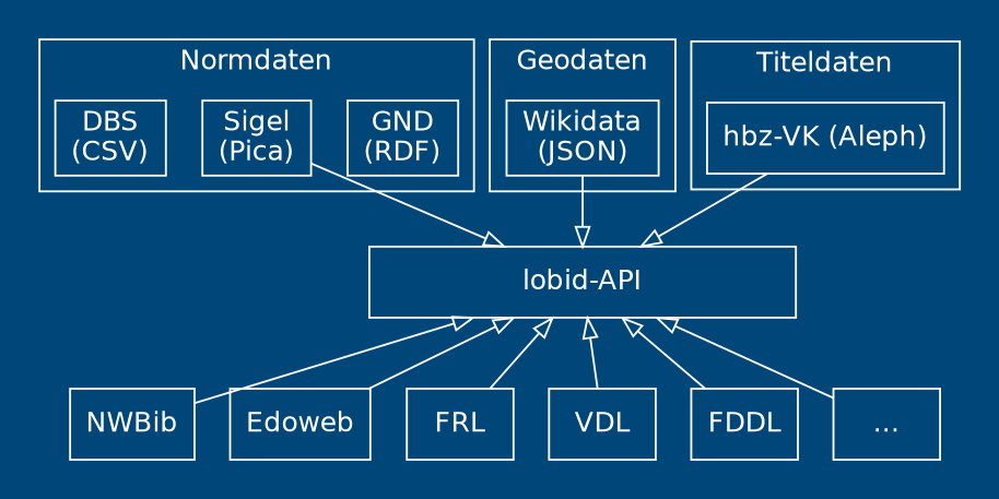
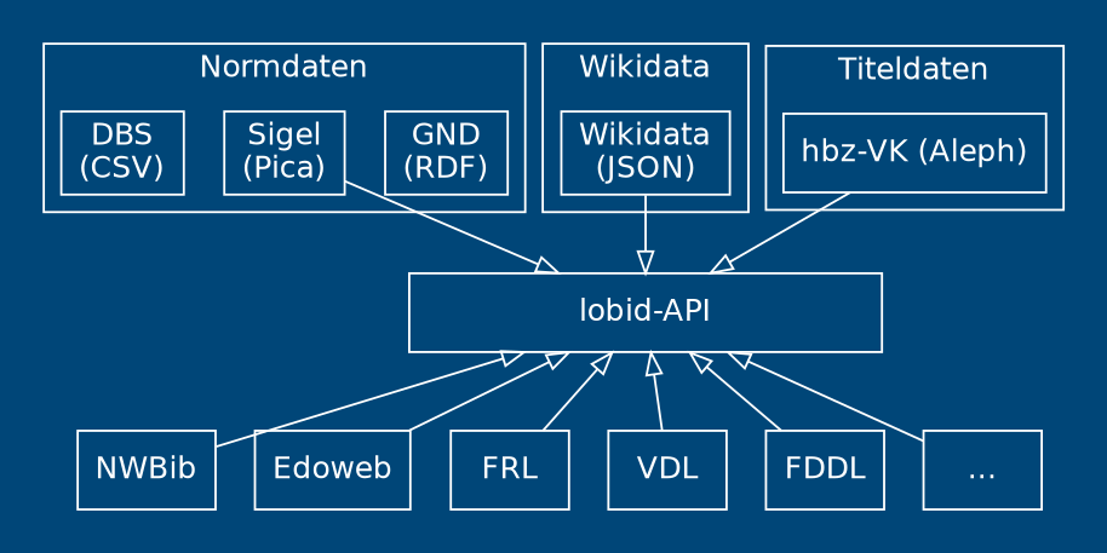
  digraph {
    bgcolor="#004678"
    color=white
    compound=true
    fontcolor=white
    fontname=helvetica
    rankdir=TD
    splines=false
    node [color=white fontcolor=white fontname=helvetica shape=box]
    edge [arrowhead=empty arrowtail=empty color=white fontcolor=white fontname=helvetica dir=back]
    n1 [label="hbz-VK (Aleph)"]
    n2 [label="Wikidata\n(JSON)"]
    n3 [label="GND\n(RDF)"]
    n4 [label="Sigel\n(Pica)"]
    n5 [label="DBS\n(CSV)"]
    n6 [label="lobid-API" width=3]
    n7 [label=NWBib]
    n8 [label=Edoweb]
    n9 [label=FRL]
    n10 [label=VDL]
    n11 [label=FDDL]
    n12 [label="..."]
    subgraph cluster_1 {
      style=invis
      n6
      n7
      n8
      n9
      n10
      n11
      n12
      subgraph cluster_2 {
        label=Titeldaten
        style=solid
        n1
      }
      subgraph cluster_3 {
-       label=Geodaten
+       label=Wikidata
        style=solid
        n2
      }
      subgraph cluster_4 {
        label=Normdaten
        style=solid
        n3
        n4
        n5
      }
    }
    n1 -> n6 [dir=""]
    n2 -> n6 [dir=""]
    n4 -> n6 [dir=""]
    n6 -> n7
    n6 -> n8
    n6 -> n9
    n6 -> n10
    n6 -> n11
    n6 -> n12
  }
